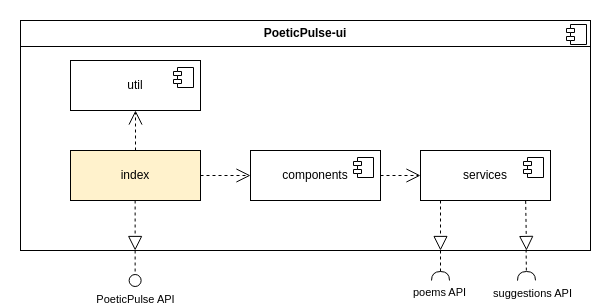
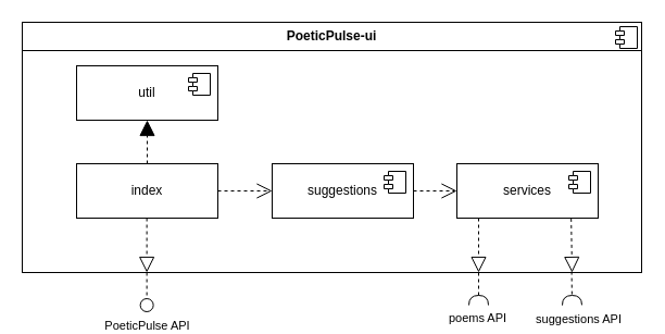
  <mxCell id="0" />
  <mxCell id="1" parent="0" />
  <mxCell id="2" value="&lt;p style=&quot;margin:0px;margin-top:6px;text-align:center;&quot;&gt;&lt;b&gt;PoeticPulse-ui&lt;/b&gt;&lt;/p&gt;&lt;hr size=&quot;1&quot; style=&quot;border-style:solid;&quot;&gt;&lt;p style=&quot;margin:0px;margin-left:8px;&quot;&gt;&lt;br&gt;&lt;/p&gt;" style="align=left;overflow=fill;html=1;dropTarget=0;whiteSpace=wrap;" vertex="1" parent="1"><mxGeometry x="20" y="20" width="570" height="230" as="geometry" /></mxCell>
  <mxCell id="3" value="" style="shape=component;jettyWidth=8;jettyHeight=4;" vertex="1" parent="2"><mxGeometry x="1" width="20" height="20" relative="1" as="geometry"><mxPoint x="-24" y="4" as="offset" /></mxGeometry></mxCell>
- <mxCell id="4" value="components" style="html=1;dropTarget=0;whiteSpace=wrap;" vertex="1" parent="1"><mxGeometry x="250" y="150" width="130" height="50" as="geometry" /></mxCell>
+ <mxCell id="4" value="suggestions" style="html=1;dropTarget=0;whiteSpace=wrap;" vertex="1" parent="1"><mxGeometry x="250" y="150" width="130" height="50" as="geometry" /></mxCell>
  <mxCell id="5" value="" style="shape=module;jettyWidth=8;jettyHeight=4;" vertex="1" parent="4"><mxGeometry x="1" width="20" height="20" relative="1" as="geometry"><mxPoint x="-27" y="7" as="offset" /></mxGeometry></mxCell>
  <mxCell id="6" value="services" style="html=1;dropTarget=0;whiteSpace=wrap;" vertex="1" parent="1"><mxGeometry x="420" y="150" width="130" height="50" as="geometry" /></mxCell>
  <mxCell id="7" value="" style="shape=module;jettyWidth=8;jettyHeight=4;" vertex="1" parent="6"><mxGeometry x="1" width="20" height="20" relative="1" as="geometry"><mxPoint x="-27" y="7" as="offset" /></mxGeometry></mxCell>
  <mxCell id="8" value="util" style="html=1;dropTarget=0;whiteSpace=wrap;" vertex="1" parent="1"><mxGeometry x="70" y="60" width="130" height="50" as="geometry" /></mxCell>
  <mxCell id="9" value="" style="shape=module;jettyWidth=8;jettyHeight=4;" vertex="1" parent="8"><mxGeometry x="1" width="20" height="20" relative="1" as="geometry"><mxPoint x="-27" y="7" as="offset" /></mxGeometry></mxCell>
  <mxCell id="10" value="" style="edgeStyle=none;html=1;endArrow=open;endSize=12;dashed=1;verticalAlign=bottom;rounded=0;exitX=1;exitY=0.5;exitDx=0;exitDy=0;entryX=0;entryY=0.5;entryDx=0;entryDy=0;" edge="1" parent="1" source="18" target="4"><mxGeometry width="160" relative="1" as="geometry"><mxPoint x="225" y="290" as="sourcePoint" /><mxPoint x="250" y="175" as="targetPoint" /></mxGeometry></mxCell>
  <mxCell id="11" value="" style="edgeStyle=none;html=1;endArrow=open;endSize=12;dashed=1;verticalAlign=bottom;rounded=0;exitX=1;exitY=0.5;exitDx=0;exitDy=0;entryX=0;entryY=0.5;entryDx=0;entryDy=0;" edge="1" parent="1" target="6"><mxGeometry width="160" relative="1" as="geometry"><mxPoint x="380" y="175" as="sourcePoint" /><mxPoint x="410" y="85" as="targetPoint" /></mxGeometry></mxCell>
  <mxCell id="12" value="" style="edgeStyle=none;html=1;endArrow=block;endSize=12;dashed=1;verticalAlign=bottom;rounded=0;entryX=0.986;entryY=0.664;entryDx=0;entryDy=0;entryPerimeter=0;endFill=0;" edge="1" parent="1"><mxGeometry width="160" relative="1" as="geometry"><mxPoint x="134.63" y="200" as="sourcePoint" /><mxPoint x="134.63" y="250" as="targetPoint" /></mxGeometry></mxCell>
  <mxCell id="13" value="" style="edgeStyle=none;html=1;endArrow=block;endSize=12;dashed=1;verticalAlign=bottom;rounded=0;entryX=0.986;entryY=0.664;entryDx=0;entryDy=0;entryPerimeter=0;endFill=0;" edge="1" parent="1"><mxGeometry width="160" relative="1" as="geometry"><mxPoint x="440" y="200" as="sourcePoint" /><mxPoint x="440" y="250" as="targetPoint" /></mxGeometry></mxCell>
  <mxCell id="14" value="" style="edgeStyle=none;html=1;endArrow=halfCircle;endSize=7;dashed=1;verticalAlign=bottom;rounded=0;endFill=0;" edge="1" parent="1"><mxGeometry width="160" relative="1" as="geometry"><mxPoint x="440" y="250" as="sourcePoint" /><mxPoint x="440" y="280" as="targetPoint" /></mxGeometry></mxCell>
  <mxCell id="15" value="poems API" style="edgeLabel;html=1;align=center;verticalAlign=middle;resizable=0;points=[];" vertex="1" connectable="0" parent="14"><mxGeometry x="-0.022" y="-1" relative="1" as="geometry"><mxPoint x="-1" y="26" as="offset" /></mxGeometry></mxCell>
  <mxCell id="16" value="" style="edgeStyle=none;html=1;endArrow=oval;endSize=12;dashed=1;verticalAlign=bottom;rounded=0;endFill=0;" edge="1" parent="1"><mxGeometry width="160" relative="1" as="geometry"><mxPoint x="134.63" y="250" as="sourcePoint" /><mxPoint x="134.63" y="280" as="targetPoint" /></mxGeometry></mxCell>
  <mxCell id="17" value="PoeticPulse API" style="edgeLabel;html=1;align=center;verticalAlign=middle;resizable=0;points=[];" vertex="1" connectable="0" parent="16"><mxGeometry x="-0.467" relative="1" as="geometry"><mxPoint y="40" as="offset" /></mxGeometry></mxCell>
- <mxCell id="18" value="index" style="html=1;dropTarget=0;whiteSpace=wrap;fillColor=#fff2cc;" vertex="1" parent="1"><mxGeometry x="70" y="150" width="130" height="50" as="geometry" /></mxCell>
+ <mxCell id="18" value="index" style="html=1;dropTarget=0;whiteSpace=wrap;" vertex="1" parent="1"><mxGeometry x="70" y="150" width="130" height="50" as="geometry" /></mxCell>
  <mxCell id="19" value="" style="edgeStyle=none;html=1;endArrow=block;endSize=12;dashed=1;verticalAlign=bottom;rounded=0;endFill=0;exitX=0.809;exitY=1.008;exitDx=0;exitDy=0;exitPerimeter=0;" edge="1" parent="1" source="6"><mxGeometry width="160" relative="1" as="geometry"><mxPoint x="500" y="210" as="sourcePoint" /><mxPoint x="526" y="250" as="targetPoint" /></mxGeometry></mxCell>
- <mxCell id="20" value="" style="edgeStyle=none;html=1;endArrow=open;endSize=12;dashed=1;verticalAlign=bottom;rounded=0;exitX=0.5;exitY=0;exitDx=0;exitDy=0;entryX=0.5;entryY=1;entryDx=0;entryDy=0;" edge="1" parent="1" source="18" target="8"><mxGeometry width="160" relative="1" as="geometry"><mxPoint x="210" y="185" as="sourcePoint" /><mxPoint x="260" y="185" as="targetPoint" /></mxGeometry></mxCell>
+ <mxCell id="20" value="" style="edgeStyle=none;html=1;endArrow=block;endSize=12;dashed=1;verticalAlign=bottom;rounded=0;exitX=0.5;exitY=0;exitDx=0;exitDy=0;entryX=0.5;entryY=1;entryDx=0;entryDy=0;" edge="1" parent="1" source="18" target="8"><mxGeometry width="160" relative="1" as="geometry"><mxPoint x="210" y="185" as="sourcePoint" /><mxPoint x="260" y="185" as="targetPoint" /></mxGeometry></mxCell>
  <mxCell id="21" value="" style="edgeStyle=none;html=1;endArrow=halfCircle;endSize=7;dashed=1;verticalAlign=bottom;rounded=0;endFill=0;exitX=0.887;exitY=0.996;exitDx=0;exitDy=0;exitPerimeter=0;" edge="1" parent="1" source="2"><mxGeometry width="160" relative="1" as="geometry"><mxPoint x="550" y="270" as="sourcePoint" /><mxPoint x="526" y="280" as="targetPoint" /></mxGeometry></mxCell>
  <mxCell id="22" value="suggestions API" style="edgeLabel;html=1;align=center;verticalAlign=middle;resizable=0;points=[];" vertex="1" connectable="0" parent="21"><mxGeometry x="-0.022" y="-1" relative="1" as="geometry"><mxPoint x="7" y="28" as="offset" /></mxGeometry></mxCell>
